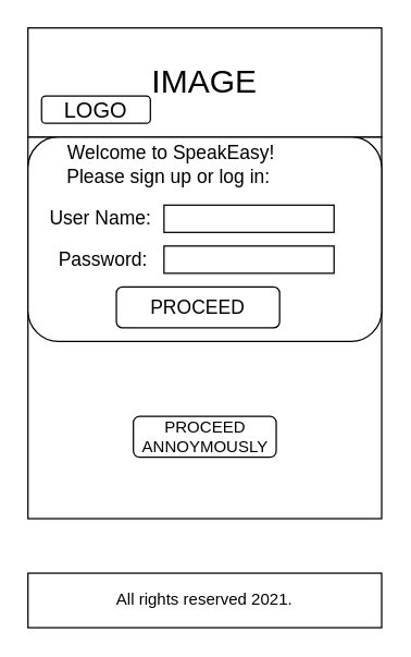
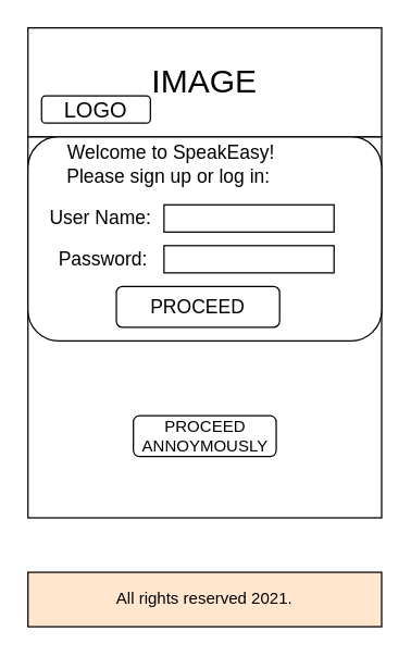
  <mxCell id="0" />
  <mxCell id="1" parent="0" />
  <mxCell id="2" value="" style="rounded=0;whiteSpace=wrap;html=1;" parent="1" vertex="1"><mxGeometry x="20" y="100" width="260" height="280" as="geometry" /></mxCell>
  <mxCell id="3" value="" style="rounded=1;whiteSpace=wrap;html=1;" parent="1" vertex="1"><mxGeometry x="20" y="100" width="260" height="150" as="geometry" /></mxCell>
  <mxCell id="4" value="&lt;font style=&quot;font-size: 24px&quot;&gt;IMAGE&lt;/font&gt;" style="rounded=0;whiteSpace=wrap;html=1;" parent="1" vertex="1"><mxGeometry x="20" y="20" width="260" height="80" as="geometry" /></mxCell>
  <mxCell id="5" value="&lt;font size=&quot;3&quot;&gt;LOGO&lt;/font&gt;" style="rounded=1;whiteSpace=wrap;html=1;" parent="1" vertex="1"><mxGeometry x="30" y="70" width="80" height="20" as="geometry" /></mxCell>
  <mxCell id="6" value="&lt;font style=&quot;font-size: 14px&quot;&gt;Welcome to SpeakEasy! &lt;br&gt;Please sign up or log in:&amp;nbsp;&lt;/font&gt;" style="text;html=1;align=center;verticalAlign=middle;resizable=0;points=[];autosize=1;" parent="1" vertex="1"><mxGeometry x="40" y="105" width="170" height="30" as="geometry" /></mxCell>
  <mxCell id="7" value="&lt;font style=&quot;font-size: 12px&quot;&gt;PROCEED ANNOYMOUSLY&lt;/font&gt;" style="rounded=1;whiteSpace=wrap;html=1;" parent="1" vertex="1"><mxGeometry x="97.5" y="305" width="105" height="30" as="geometry" /></mxCell>
- <mxCell id="8" value="All rights reserved 2021." style="rounded=0;whiteSpace=wrap;html=1;" parent="1" vertex="1"><mxGeometry x="20" y="420" width="260" height="40" as="geometry" /></mxCell>
+ <mxCell id="8" value="All rights reserved 2021." style="rounded=0;whiteSpace=wrap;html=1;fillColor=#ffe6cc;" parent="1" vertex="1"><mxGeometry x="20" y="420" width="260" height="40" as="geometry" /></mxCell>
  <mxCell id="9" value="&lt;font style=&quot;font-size: 14px&quot;&gt;PROCEED&lt;/font&gt;" style="rounded=1;whiteSpace=wrap;html=1;" parent="1" vertex="1"><mxGeometry x="85" y="210" width="120" height="30" as="geometry" /></mxCell>
  <mxCell id="10" value="" style="rounded=0;whiteSpace=wrap;html=1;" parent="1" vertex="1"><mxGeometry x="120" y="150" width="125" height="20" as="geometry" /></mxCell>
  <mxCell id="11" value="&lt;font style=&quot;font-size: 14px&quot;&gt;User Name:&amp;nbsp;&lt;/font&gt;" style="text;html=1;align=center;verticalAlign=middle;resizable=0;points=[];autosize=1;" parent="1" vertex="1"><mxGeometry x="30" y="150" width="90" height="20" as="geometry" /></mxCell>
  <mxCell id="12" value="&lt;font style=&quot;font-size: 14px&quot;&gt;Password:&lt;/font&gt;" style="text;html=1;align=center;verticalAlign=middle;resizable=0;points=[];autosize=1;" parent="1" vertex="1"><mxGeometry x="35" y="180" width="80" height="20" as="geometry" /></mxCell>
  <mxCell id="13" value="" style="rounded=0;whiteSpace=wrap;html=1;" parent="1" vertex="1"><mxGeometry x="120" y="180" width="125" height="20" as="geometry" /></mxCell>
